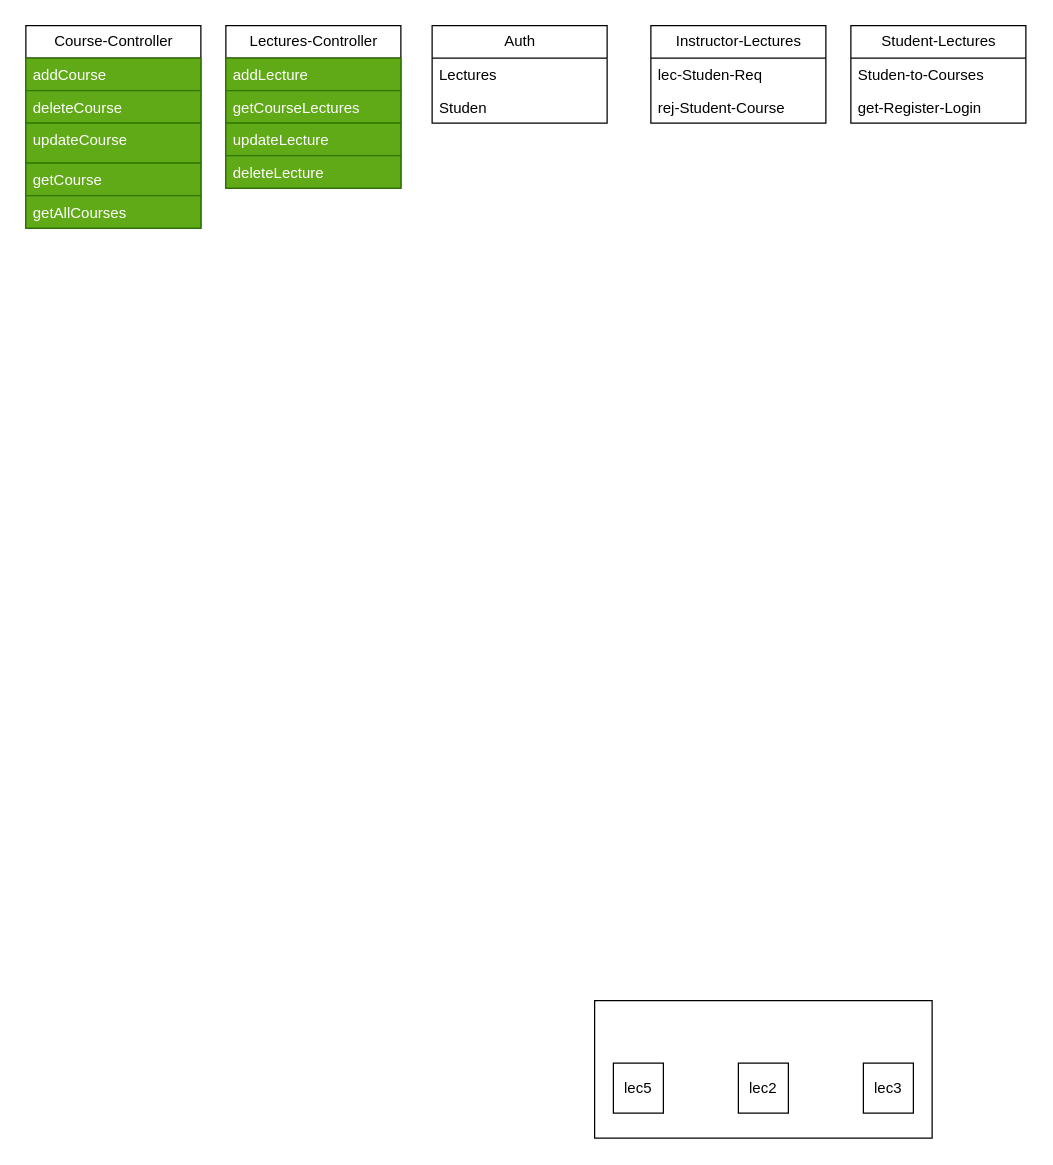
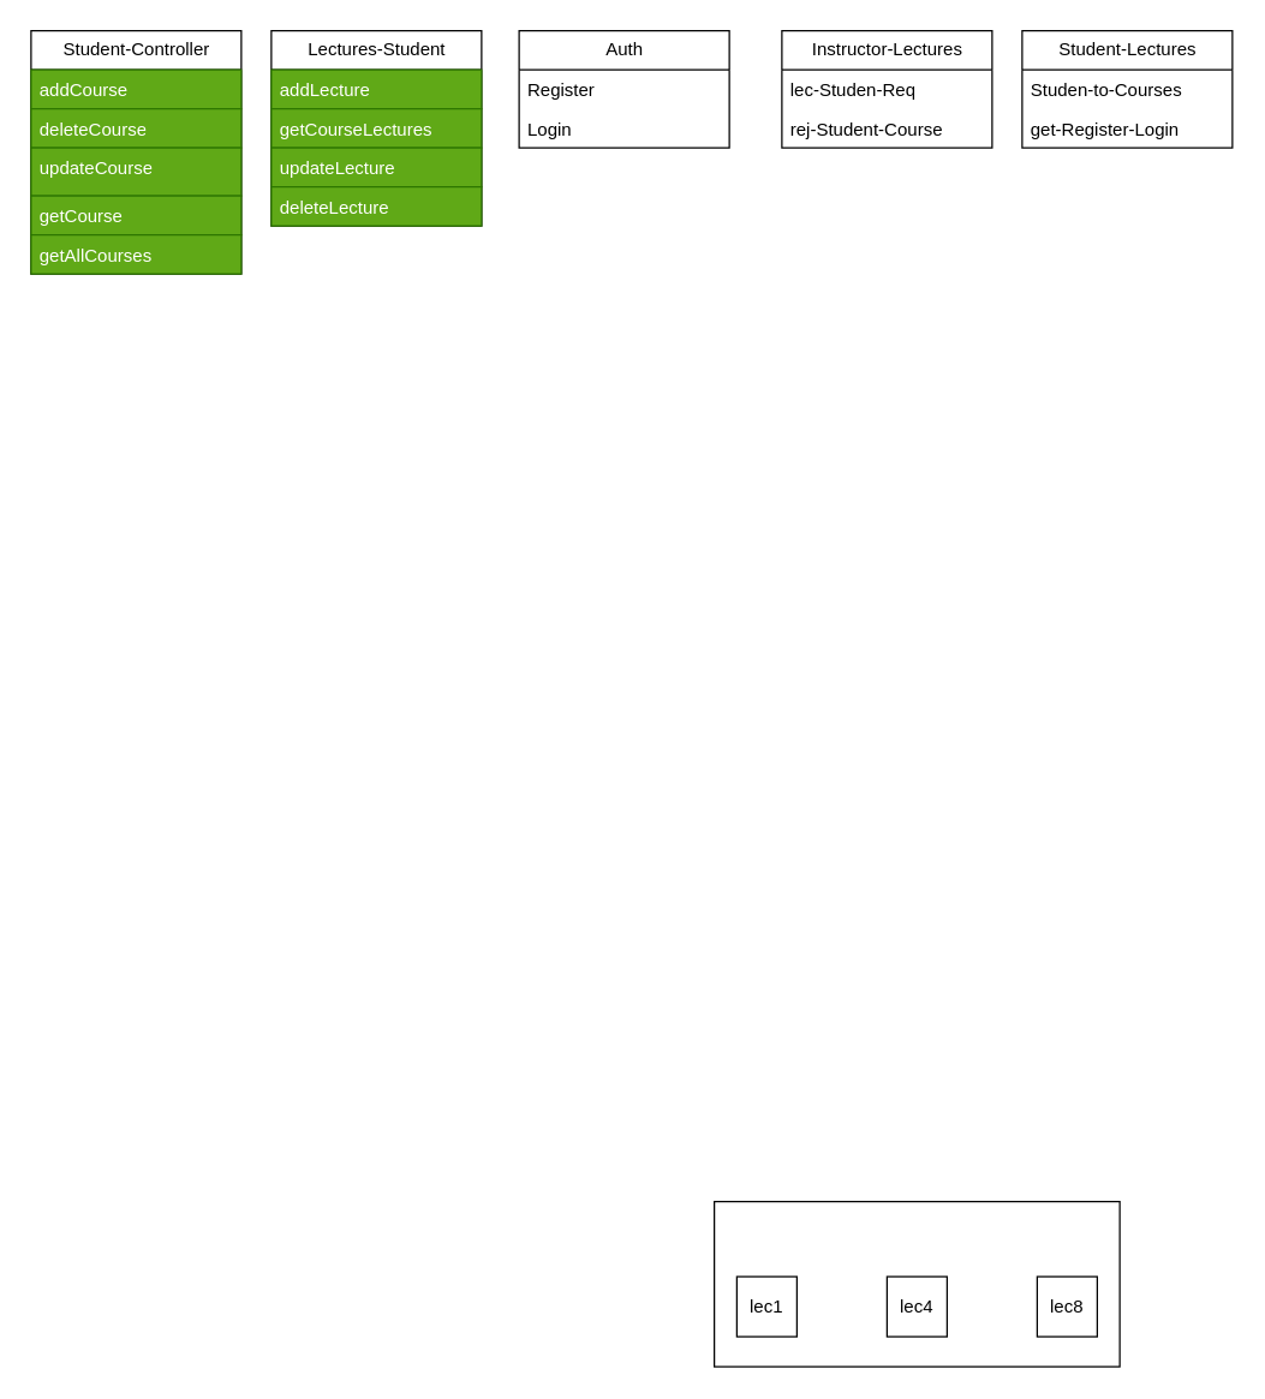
  <mxCell id="0" />
  <mxCell id="1" parent="0" />
- <mxCell id="2" value="Course-Controller&lt;br&gt;" style="swimlane;fontStyle=0;childLayout=stackLayout;horizontal=1;startSize=26;fillColor=none;horizontalStack=0;resizeParent=1;resizeParentMax=0;resizeLast=0;collapsible=1;marginBottom=0;html=1;" parent="1" vertex="1"><mxGeometry x="20" y="20" width="140" height="162" as="geometry"><mxRectangle x="40" y="100" width="80" height="30" as="alternateBounds" /></mxGeometry></mxCell>
+ <mxCell id="2" value="Student-Controller&lt;br&gt;" style="swimlane;fontStyle=0;childLayout=stackLayout;horizontal=1;startSize=26;fillColor=none;horizontalStack=0;resizeParent=1;resizeParentMax=0;resizeLast=0;collapsible=1;marginBottom=0;html=1;" parent="1" vertex="1"><mxGeometry x="20" y="20" width="140" height="162" as="geometry"><mxRectangle x="40" y="100" width="80" height="30" as="alternateBounds" /></mxGeometry></mxCell>
  <mxCell id="3" value="addCourse" style="text;strokeColor=#2D7600;fillColor=#60a917;align=left;verticalAlign=top;spacingLeft=4;spacingRight=4;overflow=hidden;rotatable=0;points=[[0,0.5],[1,0.5]];portConstraint=eastwest;whiteSpace=wrap;html=1;fontColor=#ffffff;" parent="2" vertex="1"><mxGeometry y="26" width="140" height="26" as="geometry" /></mxCell>
  <mxCell id="4" value="deleteCourse" style="text;strokeColor=#2D7600;fillColor=#60a917;align=left;verticalAlign=top;spacingLeft=4;spacingRight=4;overflow=hidden;rotatable=0;points=[[0,0.5],[1,0.5]];portConstraint=eastwest;whiteSpace=wrap;html=1;fontColor=#ffffff;" parent="2" vertex="1"><mxGeometry y="52" width="140" height="26" as="geometry" /></mxCell>
  <mxCell id="5" value="updateCourse" style="text;strokeColor=#2D7600;fillColor=#60a917;align=left;verticalAlign=top;spacingLeft=4;spacingRight=4;overflow=hidden;rotatable=0;points=[[0,0.5],[1,0.5]];portConstraint=eastwest;whiteSpace=wrap;html=1;fontColor=#ffffff;" parent="2" vertex="1"><mxGeometry y="78" width="140" height="32" as="geometry" /></mxCell>
  <mxCell id="6" value="getCourse" style="text;strokeColor=#2D7600;fillColor=#60a917;align=left;verticalAlign=top;spacingLeft=4;spacingRight=4;overflow=hidden;rotatable=0;points=[[0,0.5],[1,0.5]];portConstraint=eastwest;whiteSpace=wrap;html=1;fontColor=#ffffff;" parent="2" vertex="1"><mxGeometry y="110" width="140" height="26" as="geometry" /></mxCell>
  <mxCell id="7" value="getAllCourses&lt;br&gt;" style="text;strokeColor=#2D7600;fillColor=#60a917;align=left;verticalAlign=top;spacingLeft=4;spacingRight=4;overflow=hidden;rotatable=0;points=[[0,0.5],[1,0.5]];portConstraint=eastwest;whiteSpace=wrap;html=1;fontColor=#ffffff;" parent="2" vertex="1"><mxGeometry y="136" width="140" height="26" as="geometry" /></mxCell>
  <mxCell id="8" value="Instructor-Lectures" style="swimlane;fontStyle=0;childLayout=stackLayout;horizontal=1;startSize=26;fillColor=none;horizontalStack=0;resizeParent=1;resizeParentMax=0;resizeLast=0;collapsible=1;marginBottom=0;html=1;" parent="1" vertex="1"><mxGeometry x="520" y="20" width="140" height="78" as="geometry"><mxRectangle x="40" y="100" width="80" height="30" as="alternateBounds" /></mxGeometry></mxCell>
  <mxCell id="9" value="lec-Studen-Req" style="text;strokeColor=none;fillColor=none;align=left;verticalAlign=top;spacingLeft=4;spacingRight=4;overflow=hidden;rotatable=0;points=[[0,0.5],[1,0.5]];portConstraint=eastwest;whiteSpace=wrap;html=1;" parent="8" vertex="1"><mxGeometry y="26" width="140" height="26" as="geometry" /></mxCell>
  <mxCell id="10" value="rej-Student-Course" style="text;strokeColor=none;fillColor=none;align=left;verticalAlign=top;spacingLeft=4;spacingRight=4;overflow=hidden;rotatable=0;points=[[0,0.5],[1,0.5]];portConstraint=eastwest;whiteSpace=wrap;html=1;" parent="8" vertex="1"><mxGeometry y="52" width="140" height="26" as="geometry" /></mxCell>
  <mxCell id="11" value="Student-Lectures" style="swimlane;fontStyle=0;childLayout=stackLayout;horizontal=1;startSize=26;fillColor=none;horizontalStack=0;resizeParent=1;resizeParentMax=0;resizeLast=0;collapsible=1;marginBottom=0;html=1;" parent="1" vertex="1"><mxGeometry x="680" y="20" width="140" height="78" as="geometry"><mxRectangle x="40" y="100" width="80" height="30" as="alternateBounds" /></mxGeometry></mxCell>
  <mxCell id="12" value="Studen-to-Courses&lt;br&gt;" style="text;strokeColor=none;fillColor=none;align=left;verticalAlign=top;spacingLeft=4;spacingRight=4;overflow=hidden;rotatable=0;points=[[0,0.5],[1,0.5]];portConstraint=eastwest;whiteSpace=wrap;html=1;" parent="11" vertex="1"><mxGeometry y="26" width="140" height="26" as="geometry" /></mxCell>
  <mxCell id="13" value="get-Register-Login&lt;br&gt;&lt;br&gt;" style="text;strokeColor=none;fillColor=none;align=left;verticalAlign=top;spacingLeft=4;spacingRight=4;overflow=hidden;rotatable=0;points=[[0,0.5],[1,0.5]];portConstraint=eastwest;whiteSpace=wrap;html=1;" parent="11" vertex="1"><mxGeometry y="52" width="140" height="26" as="geometry" /></mxCell>
  <mxCell id="14" value="" style="rounded=0;whiteSpace=wrap;html=1;" vertex="1" parent="1"><mxGeometry x="475" y="800" width="270" height="110" as="geometry" /></mxCell>
  <mxCell id="15" value="" style="whiteSpace=wrap;html=1;aspect=fixed;" vertex="1" parent="1"><mxGeometry x="490" y="850" width="40" height="40" as="geometry" /></mxCell>
  <mxCell id="16" value="" style="whiteSpace=wrap;html=1;aspect=fixed;" vertex="1" parent="1"><mxGeometry x="590" y="850" width="40" height="40" as="geometry" /></mxCell>
  <mxCell id="17" value="" style="whiteSpace=wrap;html=1;aspect=fixed;" vertex="1" parent="1"><mxGeometry x="690" y="850" width="40" height="40" as="geometry" /></mxCell>
- <mxCell id="18" value="lec5" style="text;html=1;strokeColor=none;fillColor=none;align=center;verticalAlign=middle;whiteSpace=wrap;rounded=0;" vertex="1" parent="1"><mxGeometry x="485" y="860" width="50" height="20" as="geometry" /></mxCell>
- <mxCell id="19" value="lec2" style="text;html=1;strokeColor=none;fillColor=none;align=center;verticalAlign=middle;whiteSpace=wrap;rounded=0;" vertex="1" parent="1"><mxGeometry x="585" y="860" width="50" height="20" as="geometry" /></mxCell>
- <mxCell id="20" value="lec3" style="text;html=1;strokeColor=none;fillColor=none;align=center;verticalAlign=middle;whiteSpace=wrap;rounded=0;" vertex="1" parent="1"><mxGeometry x="685" y="855" width="50" height="30" as="geometry" /></mxCell>
- <mxCell id="21" value="Lectures-Controller" style="swimlane;fontStyle=0;childLayout=stackLayout;horizontal=1;startSize=26;fillColor=none;horizontalStack=0;resizeParent=1;resizeParentMax=0;resizeLast=0;collapsible=1;marginBottom=0;html=1;" vertex="1" parent="1"><mxGeometry x="180" y="20" width="140" height="130" as="geometry"><mxRectangle x="40" y="100" width="80" height="30" as="alternateBounds" /></mxGeometry></mxCell>
+ <mxCell id="18" value="lec1" style="text;html=1;strokeColor=none;fillColor=none;align=center;verticalAlign=middle;whiteSpace=wrap;rounded=0;" vertex="1" parent="1"><mxGeometry x="485" y="860" width="50" height="20" as="geometry" /></mxCell>
+ <mxCell id="19" value="lec4" style="text;html=1;strokeColor=none;fillColor=none;align=center;verticalAlign=middle;whiteSpace=wrap;rounded=0;" vertex="1" parent="1"><mxGeometry x="585" y="860" width="50" height="20" as="geometry" /></mxCell>
+ <mxCell id="20" value="lec8" style="text;html=1;strokeColor=none;fillColor=none;align=center;verticalAlign=middle;whiteSpace=wrap;rounded=0;" vertex="1" parent="1"><mxGeometry x="685" y="855" width="50" height="30" as="geometry" /></mxCell>
+ <mxCell id="21" value="Lectures-Student" style="swimlane;fontStyle=0;childLayout=stackLayout;horizontal=1;startSize=26;fillColor=none;horizontalStack=0;resizeParent=1;resizeParentMax=0;resizeLast=0;collapsible=1;marginBottom=0;html=1;" vertex="1" parent="1"><mxGeometry x="180" y="20" width="140" height="130" as="geometry"><mxRectangle x="40" y="100" width="80" height="30" as="alternateBounds" /></mxGeometry></mxCell>
  <mxCell id="22" value="addLecture" style="text;strokeColor=#2D7600;fillColor=#60a917;align=left;verticalAlign=top;spacingLeft=4;spacingRight=4;overflow=hidden;rotatable=0;points=[[0,0.5],[1,0.5]];portConstraint=eastwest;whiteSpace=wrap;html=1;fontColor=#ffffff;" parent="21" vertex="1"><mxGeometry y="26" width="140" height="26" as="geometry" /></mxCell>
  <mxCell id="23" value="getCourseLectures&lt;br&gt;" style="text;strokeColor=#2D7600;fillColor=#60a917;align=left;verticalAlign=top;spacingLeft=4;spacingRight=4;overflow=hidden;rotatable=0;points=[[0,0.5],[1,0.5]];portConstraint=eastwest;whiteSpace=wrap;html=1;fontColor=#ffffff;" vertex="1" parent="21"><mxGeometry y="52" width="140" height="26" as="geometry" /></mxCell>
  <mxCell id="24" value="updateLecture" style="text;strokeColor=#2D7600;fillColor=#60a917;align=left;verticalAlign=top;spacingLeft=4;spacingRight=4;overflow=hidden;rotatable=0;points=[[0,0.5],[1,0.5]];portConstraint=eastwest;whiteSpace=wrap;html=1;fontColor=#ffffff;" parent="21" vertex="1"><mxGeometry y="78" width="140" height="26" as="geometry" /></mxCell>
  <mxCell id="25" value="deleteLecture" style="text;strokeColor=#2D7600;fillColor=#60a917;align=left;verticalAlign=top;spacingLeft=4;spacingRight=4;overflow=hidden;rotatable=0;points=[[0,0.5],[1,0.5]];portConstraint=eastwest;whiteSpace=wrap;html=1;fontColor=#ffffff;" parent="21" vertex="1"><mxGeometry y="104" width="140" height="26" as="geometry" /></mxCell>
  <mxCell id="26" value="Auth" style="swimlane;fontStyle=0;childLayout=stackLayout;horizontal=1;startSize=26;fillColor=none;horizontalStack=0;resizeParent=1;resizeParentMax=0;resizeLast=0;collapsible=1;marginBottom=0;html=1;" vertex="1" parent="1"><mxGeometry x="345" y="20" width="140" height="78" as="geometry"><mxRectangle x="40" y="100" width="80" height="30" as="alternateBounds" /></mxGeometry></mxCell>
- <mxCell id="27" value="Lectures" style="text;strokeColor=none;fillColor=none;align=left;verticalAlign=top;spacingLeft=4;spacingRight=4;overflow=hidden;rotatable=0;points=[[0,0.5],[1,0.5]];portConstraint=eastwest;whiteSpace=wrap;html=1;" vertex="1" parent="26"><mxGeometry y="26" width="140" height="26" as="geometry" /></mxCell>
- <mxCell id="28" value="Studen" style="text;strokeColor=none;fillColor=none;align=left;verticalAlign=top;spacingLeft=4;spacingRight=4;overflow=hidden;rotatable=0;points=[[0,0.5],[1,0.5]];portConstraint=eastwest;whiteSpace=wrap;html=1;" vertex="1" parent="26"><mxGeometry y="52" width="140" height="26" as="geometry" /></mxCell>
+ <mxCell id="27" value="Register" style="text;strokeColor=none;fillColor=none;align=left;verticalAlign=top;spacingLeft=4;spacingRight=4;overflow=hidden;rotatable=0;points=[[0,0.5],[1,0.5]];portConstraint=eastwest;whiteSpace=wrap;html=1;" vertex="1" parent="26"><mxGeometry y="26" width="140" height="26" as="geometry" /></mxCell>
+ <mxCell id="28" value="Login" style="text;strokeColor=none;fillColor=none;align=left;verticalAlign=top;spacingLeft=4;spacingRight=4;overflow=hidden;rotatable=0;points=[[0,0.5],[1,0.5]];portConstraint=eastwest;whiteSpace=wrap;html=1;" vertex="1" parent="26"><mxGeometry y="52" width="140" height="26" as="geometry" /></mxCell>
